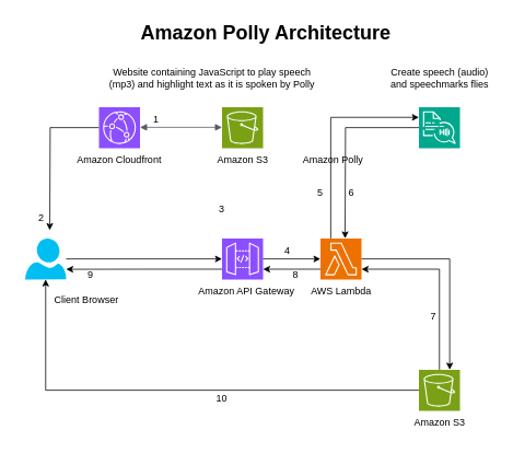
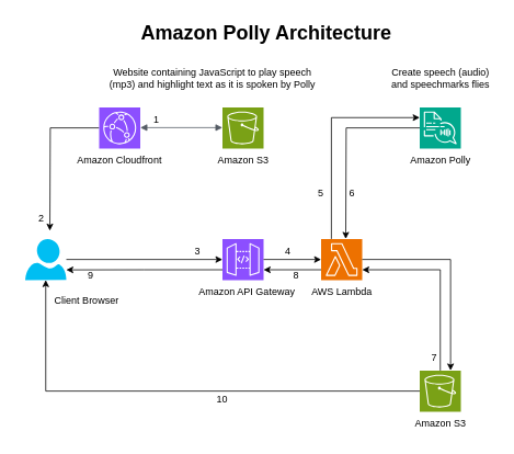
  <mxCell id="0" />
  <mxCell id="1" parent="0" />
  <mxCell id="2" style="edgeStyle=orthogonalEdgeStyle;rounded=0;orthogonalLoop=1;jettySize=auto;html=1;" edge="1" parent="1" source="3"><mxGeometry relative="1" as="geometry"><mxPoint x="60" y="280" as="targetPoint" /></mxGeometry></mxCell>
  <mxCell id="3" value="" style="sketch=0;points=[[0,0,0],[0.25,0,0],[0.5,0,0],[0.75,0,0],[1,0,0],[0,1,0],[0.25,1,0],[0.5,1,0],[0.75,1,0],[1,1,0],[0,0.25,0],[0,0.5,0],[0,0.75,0],[1,0.25,0],[1,0.5,0],[1,0.75,0]];outlineConnect=0;fontColor=#232F3E;fillColor=#8C4FFF;strokeColor=#ffffff;dashed=0;verticalLabelPosition=bottom;verticalAlign=top;align=center;html=1;fontSize=12;fontStyle=0;aspect=fixed;shape=mxgraph.aws4.resourceIcon;resIcon=mxgraph.aws4.cloudfront;" vertex="1" parent="1"><mxGeometry x="120" y="130" width="50" height="50" as="geometry" /></mxCell>
  <mxCell id="4" value="" style="sketch=0;points=[[0,0,0],[0.25,0,0],[0.5,0,0],[0.75,0,0],[1,0,0],[0,1,0],[0.25,1,0],[0.5,1,0],[0.75,1,0],[1,1,0],[0,0.25,0],[0,0.5,0],[0,0.75,0],[1,0.25,0],[1,0.5,0],[1,0.75,0]];outlineConnect=0;fontColor=#232F3E;fillColor=#7AA116;strokeColor=#ffffff;dashed=0;verticalLabelPosition=bottom;verticalAlign=top;align=center;html=1;fontSize=12;fontStyle=0;aspect=fixed;shape=mxgraph.aws4.resourceIcon;resIcon=mxgraph.aws4.s3;" vertex="1" parent="1"><mxGeometry x="270" y="130" width="50" height="50" as="geometry" /></mxCell>
  <mxCell id="5" value="" style="sketch=0;points=[[0,0,0],[0.25,0,0],[0.5,0,0],[0.75,0,0],[1,0,0],[0,1,0],[0.25,1,0],[0.5,1,0],[0.75,1,0],[1,1,0],[0,0.25,0],[0,0.5,0],[0,0.75,0],[1,0.25,0],[1,0.5,0],[1,0.75,0]];outlineConnect=0;fontColor=#232F3E;fillColor=#8C4FFF;strokeColor=#ffffff;dashed=0;verticalLabelPosition=bottom;verticalAlign=top;align=center;html=1;fontSize=12;fontStyle=0;aspect=fixed;shape=mxgraph.aws4.resourceIcon;resIcon=mxgraph.aws4.api_gateway;" vertex="1" parent="1"><mxGeometry x="270" y="290" width="50" height="50" as="geometry" /></mxCell>
  <mxCell id="6" value="" style="sketch=0;points=[[0,0,0],[0.25,0,0],[0.5,0,0],[0.75,0,0],[1,0,0],[0,1,0],[0.25,1,0],[0.5,1,0],[0.75,1,0],[1,1,0],[0,0.25,0],[0,0.5,0],[0,0.75,0],[1,0.25,0],[1,0.5,0],[1,0.75,0]];outlineConnect=0;fontColor=#232F3E;fillColor=#ED7100;strokeColor=#ffffff;dashed=0;verticalLabelPosition=bottom;verticalAlign=top;align=center;html=1;fontSize=12;fontStyle=0;aspect=fixed;shape=mxgraph.aws4.resourceIcon;resIcon=mxgraph.aws4.lambda;" vertex="1" parent="1"><mxGeometry x="390" y="290" width="50" height="50" as="geometry" /></mxCell>
  <mxCell id="7" value="" style="sketch=0;points=[[0,0,0],[0.25,0,0],[0.5,0,0],[0.75,0,0],[1,0,0],[0,1,0],[0.25,1,0],[0.5,1,0],[0.75,1,0],[1,1,0],[0,0.25,0],[0,0.5,0],[0,0.75,0],[1,0.25,0],[1,0.5,0],[1,0.75,0]];outlineConnect=0;fontColor=#232F3E;fillColor=#7AA116;strokeColor=#ffffff;dashed=0;verticalLabelPosition=bottom;verticalAlign=top;align=center;html=1;fontSize=12;fontStyle=0;aspect=fixed;shape=mxgraph.aws4.resourceIcon;resIcon=mxgraph.aws4.s3;" vertex="1" parent="1"><mxGeometry x="510" y="450" width="50" height="50" as="geometry" /></mxCell>
  <mxCell id="8" value="" style="verticalLabelPosition=bottom;html=1;verticalAlign=top;align=center;strokeColor=none;fillColor=#00BEF2;shape=mxgraph.azure.user;" vertex="1" parent="1"><mxGeometry x="30" y="290" width="50" height="50" as="geometry" /></mxCell>
  <mxCell id="9" style="edgeStyle=orthogonalEdgeStyle;rounded=0;orthogonalLoop=1;jettySize=auto;html=1;entryX=0;entryY=0.5;entryDx=0;entryDy=0;entryPerimeter=0;" edge="1" parent="1" source="8" target="5"><mxGeometry relative="1" as="geometry" /></mxCell>
  <mxCell id="10" style="edgeStyle=orthogonalEdgeStyle;rounded=0;orthogonalLoop=1;jettySize=auto;html=1;exitX=0;exitY=0.75;exitDx=0;exitDy=0;exitPerimeter=0;entryX=1;entryY=0.753;entryDx=0;entryDy=0;entryPerimeter=0;" edge="1" parent="1" source="5" target="8"><mxGeometry relative="1" as="geometry" /></mxCell>
  <mxCell id="11" style="edgeStyle=orthogonalEdgeStyle;rounded=0;orthogonalLoop=1;jettySize=auto;html=1;entryX=0;entryY=0.5;entryDx=0;entryDy=0;entryPerimeter=0;" edge="1" parent="1" source="5" target="6"><mxGeometry relative="1" as="geometry" /></mxCell>
  <mxCell id="12" style="edgeStyle=orthogonalEdgeStyle;rounded=0;orthogonalLoop=1;jettySize=auto;html=1;exitX=0;exitY=0.75;exitDx=0;exitDy=0;exitPerimeter=0;entryX=1;entryY=0.75;entryDx=0;entryDy=0;entryPerimeter=0;" edge="1" parent="1" source="6" target="5"><mxGeometry relative="1" as="geometry" /></mxCell>
  <mxCell id="13" value="" style="sketch=0;points=[[0,0,0],[0.25,0,0],[0.5,0,0],[0.75,0,0],[1,0,0],[0,1,0],[0.25,1,0],[0.5,1,0],[0.75,1,0],[1,1,0],[0,0.25,0],[0,0.5,0],[0,0.75,0],[1,0.25,0],[1,0.5,0],[1,0.75,0]];outlineConnect=0;fontColor=#232F3E;fillColor=#01A88D;strokeColor=#ffffff;dashed=0;verticalLabelPosition=bottom;verticalAlign=top;align=center;html=1;fontSize=12;fontStyle=0;aspect=fixed;shape=mxgraph.aws4.resourceIcon;resIcon=mxgraph.aws4.polly;" vertex="1" parent="1"><mxGeometry x="510" y="130" width="50" height="50" as="geometry" /></mxCell>
  <mxCell id="14" style="edgeStyle=orthogonalEdgeStyle;rounded=0;orthogonalLoop=1;jettySize=auto;html=1;exitX=0.25;exitY=0;exitDx=0;exitDy=0;exitPerimeter=0;entryX=0;entryY=0.25;entryDx=0;entryDy=0;entryPerimeter=0;" edge="1" parent="1" source="6" target="13"><mxGeometry relative="1" as="geometry" /></mxCell>
  <mxCell id="15" style="edgeStyle=orthogonalEdgeStyle;rounded=0;orthogonalLoop=1;jettySize=auto;html=1;" edge="1" parent="1" source="13"><mxGeometry relative="1" as="geometry"><mxPoint x="420" y="290" as="targetPoint" /></mxGeometry></mxCell>
  <mxCell id="16" style="edgeStyle=orthogonalEdgeStyle;rounded=0;orthogonalLoop=1;jettySize=auto;html=1;exitX=1;exitY=0.5;exitDx=0;exitDy=0;exitPerimeter=0;entryX=0.75;entryY=0;entryDx=0;entryDy=0;entryPerimeter=0;" edge="1" parent="1" source="6" target="7"><mxGeometry relative="1" as="geometry" /></mxCell>
  <mxCell id="17" style="edgeStyle=orthogonalEdgeStyle;rounded=0;orthogonalLoop=1;jettySize=auto;html=1;exitX=0.5;exitY=0;exitDx=0;exitDy=0;exitPerimeter=0;entryX=1;entryY=0.75;entryDx=0;entryDy=0;entryPerimeter=0;" edge="1" parent="1" source="7" target="6"><mxGeometry relative="1" as="geometry" /></mxCell>
  <mxCell id="18" style="edgeStyle=orthogonalEdgeStyle;rounded=0;orthogonalLoop=1;jettySize=auto;html=1;exitX=0;exitY=0.5;exitDx=0;exitDy=0;exitPerimeter=0;entryX=0.5;entryY=1;entryDx=0;entryDy=0;entryPerimeter=0;" edge="1" parent="1" source="7" target="8"><mxGeometry relative="1" as="geometry" /></mxCell>
  <mxCell id="19" value="" style="edgeStyle=orthogonalEdgeStyle;html=1;endArrow=block;elbow=vertical;startArrow=block;startFill=1;endFill=1;strokeColor=#545B64;rounded=0;" edge="1" parent="1"><mxGeometry width="100" relative="1" as="geometry"><mxPoint x="170" y="154.67" as="sourcePoint" /><mxPoint x="270" y="154.67" as="targetPoint" /></mxGeometry></mxCell>
  <mxCell id="20" value="Amazon Cloudfront" style="text;html=1;align=center;verticalAlign=middle;whiteSpace=wrap;rounded=0;" vertex="1" parent="1"><mxGeometry x="90" y="180" width="110" height="30" as="geometry" /></mxCell>
  <mxCell id="21" value="Amazon S3" style="text;html=1;align=center;verticalAlign=middle;whiteSpace=wrap;rounded=0;" vertex="1" parent="1"><mxGeometry x="257.5" y="180" width="75" height="30" as="geometry" /></mxCell>
- <mxCell id="22" value="Amazon Polly" style="text;html=1;align=center;verticalAlign=middle;whiteSpace=wrap;rounded=0;" vertex="1" parent="1"><mxGeometry x="362.5" y="180" width="85" height="30" as="geometry" /></mxCell>
+ <mxCell id="22" value="Amazon Polly" style="text;html=1;align=center;verticalAlign=middle;whiteSpace=wrap;rounded=0;" vertex="1" parent="1"><mxGeometry x="492.5" y="180" width="85" height="30" as="geometry" /></mxCell>
  <mxCell id="23" value="Amazon API Gateway" style="text;html=1;align=center;verticalAlign=middle;whiteSpace=wrap;rounded=0;" vertex="1" parent="1"><mxGeometry x="240" y="340" width="120" height="30" as="geometry" /></mxCell>
  <mxCell id="24" value="AWS Lambda" style="text;html=1;align=center;verticalAlign=middle;whiteSpace=wrap;rounded=0;" vertex="1" parent="1"><mxGeometry x="372.5" y="340" width="85" height="30" as="geometry" /></mxCell>
  <mxCell id="25" value="Amazon S3" style="text;html=1;align=center;verticalAlign=middle;whiteSpace=wrap;rounded=0;" vertex="1" parent="1"><mxGeometry x="497.5" y="500" width="75" height="30" as="geometry" /></mxCell>
  <mxCell id="26" value="Client Browser" style="text;html=1;align=center;verticalAlign=middle;whiteSpace=wrap;rounded=0;" vertex="1" parent="1"><mxGeometry x="60" y="350" width="90" height="30" as="geometry" /></mxCell>
  <mxCell id="27" value="&lt;font style=&quot;font-size: 12px;&quot;&gt;Website containing JavaScript to play speech (mp3) and highlight text as it is spoken by Polly&lt;/font&gt;" style="text;html=1;align=center;verticalAlign=middle;whiteSpace=wrap;rounded=0;" vertex="1" parent="1"><mxGeometry x="122.5" y="80" width="270" height="30" as="geometry" /></mxCell>
  <mxCell id="28" value="Create speech (audio) and speechmarks flies" style="text;html=1;align=center;verticalAlign=middle;whiteSpace=wrap;rounded=0;" vertex="1" parent="1"><mxGeometry x="467.5" y="80" width="135" height="30" as="geometry" /></mxCell>
  <mxCell id="29" value="10" style="text;html=1;align=center;verticalAlign=middle;whiteSpace=wrap;rounded=0;" vertex="1" parent="1"><mxGeometry x="240" y="470" width="60" height="30" as="geometry" /></mxCell>
  <mxCell id="30" value="1" style="text;html=1;align=center;verticalAlign=middle;whiteSpace=wrap;rounded=0;" vertex="1" parent="1"><mxGeometry x="160" y="130" width="60" height="30" as="geometry" /></mxCell>
  <mxCell id="31" value="2" style="text;html=1;align=center;verticalAlign=middle;whiteSpace=wrap;rounded=0;" vertex="1" parent="1"><mxGeometry x="20" y="250" width="60" height="30" as="geometry" /></mxCell>
- <mxCell id="32" value="3" style="text;html=1;align=center;verticalAlign=middle;whiteSpace=wrap;rounded=0;" vertex="1" parent="1"><mxGeometry x="240" y="240" width="60" height="30" as="geometry" /></mxCell>
+ <mxCell id="32" value="3" style="text;html=1;align=center;verticalAlign=middle;whiteSpace=wrap;rounded=0;" vertex="1" parent="1"><mxGeometry x="210" y="290" width="60" height="30" as="geometry" /></mxCell>
  <mxCell id="33" value="4" style="text;html=1;align=center;verticalAlign=middle;whiteSpace=wrap;rounded=0;" vertex="1" parent="1"><mxGeometry x="320" y="290" width="60" height="30" as="geometry" /></mxCell>
  <mxCell id="34" value="5" style="text;html=1;align=center;verticalAlign=middle;whiteSpace=wrap;rounded=0;" vertex="1" parent="1"><mxGeometry x="360" y="220" width="60" height="30" as="geometry" /></mxCell>
  <mxCell id="35" value="6" style="text;html=1;align=center;verticalAlign=middle;whiteSpace=wrap;rounded=0;" vertex="1" parent="1"><mxGeometry x="397.5" y="220" width="60" height="30" as="geometry" /></mxCell>
- <mxCell id="36" value="7" style="text;html=1;align=center;verticalAlign=middle;whiteSpace=wrap;rounded=0;" vertex="1" parent="1"><mxGeometry x="497.5" y="370" width="60" height="30" as="geometry" /></mxCell>
+ <mxCell id="36" value="7" style="text;html=1;align=center;verticalAlign=middle;whiteSpace=wrap;rounded=0;" vertex="1" parent="1"><mxGeometry x="497.5" y="420" width="60" height="30" as="geometry" /></mxCell>
  <mxCell id="37" value="8" style="text;html=1;align=center;verticalAlign=middle;whiteSpace=wrap;rounded=0;" vertex="1" parent="1"><mxGeometry x="330" y="320" width="60" height="30" as="geometry" /></mxCell>
  <mxCell id="38" value="9" style="text;html=1;align=center;verticalAlign=middle;whiteSpace=wrap;rounded=0;" vertex="1" parent="1"><mxGeometry x="80" y="320" width="60" height="30" as="geometry" /></mxCell>
  <mxCell id="39" value="Amazon Polly Architecture" style="text;strokeColor=none;fillColor=none;html=1;fontSize=24;fontStyle=1;verticalAlign=middle;align=center;" vertex="1" parent="1"><mxGeometry x="272.5" y="20" width="100" height="40" as="geometry" /></mxCell>
